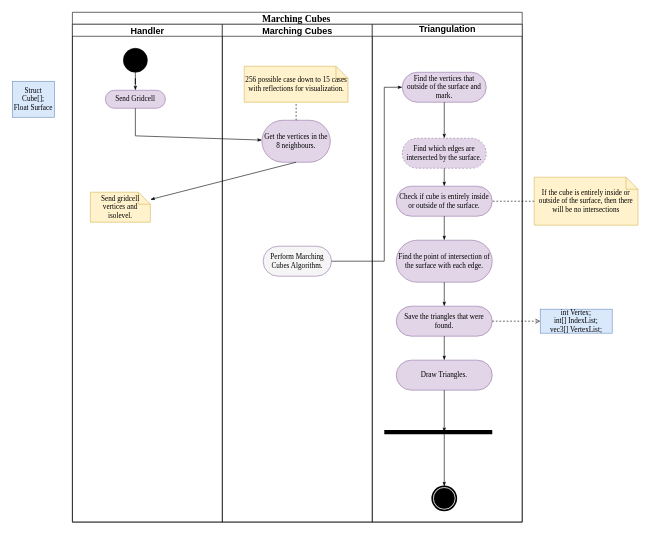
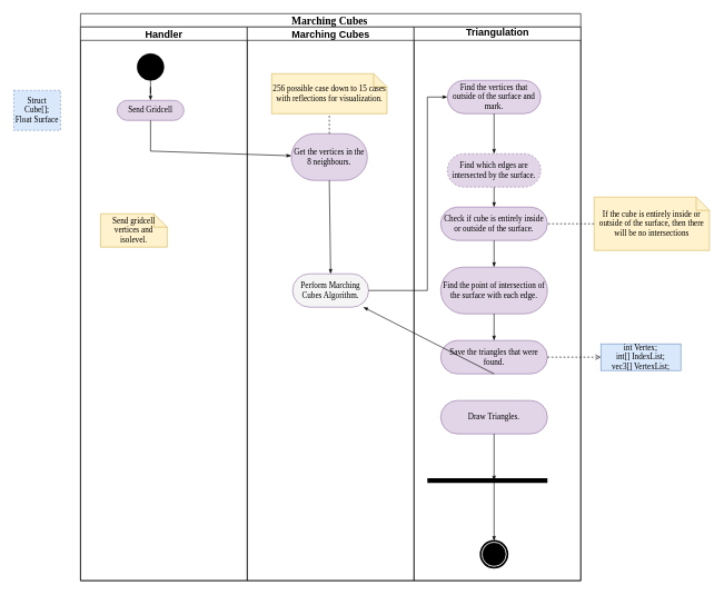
  <mxCell id="0" />
  <mxCell id="1" parent="0" />
  <mxCell id="2" value="&lt;font style=&quot;font-size: 16px&quot;&gt;Marching Cubes&amp;nbsp;&lt;/font&gt;" style="swimlane;html=1;childLayout=stackLayout;startSize=20;rounded=0;shadow=0;comic=0;labelBackgroundColor=none;strokeWidth=1;fontFamily=Verdana;fontSize=12;align=center;" parent="1" vertex="1"><mxGeometry x="120" y="20" width="750" height="850" as="geometry" /></mxCell>
  <mxCell id="3" value="&lt;font style=&quot;font-size: 15px&quot;&gt;Handler&lt;/font&gt;" style="swimlane;html=1;startSize=20;" parent="2" vertex="1"><mxGeometry y="20" width="250" height="830" as="geometry" /></mxCell>
  <mxCell id="4" value="" style="ellipse;whiteSpace=wrap;html=1;rounded=0;shadow=0;comic=0;labelBackgroundColor=none;strokeWidth=1;fillColor=#000000;fontFamily=Verdana;fontSize=12;align=center;" parent="3" vertex="1"><mxGeometry x="85" y="40" width="40" height="40" as="geometry" /></mxCell>
  <mxCell id="5" value="Send Gridcell" style="rounded=1;whiteSpace=wrap;html=1;shadow=0;comic=0;labelBackgroundColor=none;strokeWidth=1;fontFamily=Verdana;fontSize=12;align=center;arcSize=50;fillColor=#e1d5e7;strokeColor=#9673a6;" parent="3" vertex="1"><mxGeometry x="55" y="110" width="100" height="30" as="geometry" /></mxCell>
  <mxCell id="6" style="edgeStyle=orthogonalEdgeStyle;rounded=0;html=1;labelBackgroundColor=none;startArrow=none;startFill=0;startSize=5;endArrow=classicThin;endFill=1;endSize=5;jettySize=auto;orthogonalLoop=1;strokeWidth=1;fontFamily=Verdana;fontSize=12" parent="3" source="4" target="5" edge="1"><mxGeometry relative="1" as="geometry" /></mxCell>
  <mxCell id="7" value="Send gridcell vertices and isolevel." style="shape=note;whiteSpace=wrap;html=1;rounded=0;shadow=0;comic=0;labelBackgroundColor=none;strokeWidth=1;fontFamily=Verdana;fontSize=12;align=center;size=20;fillColor=#fff2cc;strokeColor=#d6b656;" parent="3" vertex="1"><mxGeometry x="30" y="280" width="100" height="50" as="geometry" /></mxCell>
  <mxCell id="8" value="&lt;font style=&quot;font-size: 15px&quot;&gt;Marching Cubes&lt;/font&gt;" style="swimlane;html=1;startSize=20;" parent="2" vertex="1"><mxGeometry x="250" y="20" width="250" height="830" as="geometry" /></mxCell>
  <mxCell id="9" value="Get the vertices in the 8 neighbours." style="rounded=1;whiteSpace=wrap;html=1;shadow=0;comic=0;labelBackgroundColor=none;strokeWidth=1;fontFamily=Verdana;fontSize=12;align=center;arcSize=50;fillColor=#e1d5e7;strokeColor=#9673a6;" parent="8" vertex="1"><mxGeometry x="66" y="160" width="114" height="70" as="geometry" /></mxCell>
- <mxCell id="10" style="edgeStyle=none;rounded=0;html=1;labelBackgroundColor=none;startArrow=none;startFill=0;startSize=5;endArrow=classicThin;endFill=1;endSize=5;jettySize=auto;orthogonalLoop=1;strokeWidth=1;fontFamily=Verdana;fontSize=12;exitX=0.5;exitY=1;exitDx=0;exitDy=0;" parent="8" source="9" target="7" edge="1"><mxGeometry relative="1" as="geometry"><mxPoint x="-100" y="198.241" as="sourcePoint" /><mxPoint x="124" y="350" as="targetPoint" /></mxGeometry></mxCell>
+ <mxCell id="10" style="edgeStyle=none;rounded=0;html=1;labelBackgroundColor=none;startArrow=none;startFill=0;startSize=5;endArrow=classicThin;endFill=1;endSize=5;jettySize=auto;orthogonalLoop=1;strokeWidth=1;fontFamily=Verdana;fontSize=12;exitX=0.5;exitY=1;exitDx=0;exitDy=0;entryX=0.5;entryY=0;entryDx=0;entryDy=0;" parent="8" source="9" target="13" edge="1"><mxGeometry relative="1" as="geometry"><mxPoint x="-100" y="198.241" as="sourcePoint" /><mxPoint x="124" y="350" as="targetPoint" /></mxGeometry></mxCell>
  <mxCell id="11" value="" style="endArrow=none;dashed=1;html=1;entryX=0.5;entryY=1;entryDx=0;entryDy=0;entryPerimeter=0;exitX=0.5;exitY=0;exitDx=0;exitDy=0;" parent="8" source="9" target="12" edge="1"><mxGeometry width="50" height="50" relative="1" as="geometry"><mxPoint x="173" y="190" as="sourcePoint" /><mxPoint x="223" y="140" as="targetPoint" /></mxGeometry></mxCell>
  <mxCell id="12" value="256 possible case down to 15 cases with reflections for visualization." style="shape=note;whiteSpace=wrap;html=1;rounded=0;shadow=0;comic=0;labelBackgroundColor=none;strokeWidth=1;fontFamily=Verdana;fontSize=12;align=center;size=20;fillColor=#fff2cc;strokeColor=#d6b656;" parent="8" vertex="1"><mxGeometry x="36.5" y="70" width="173" height="60" as="geometry" /></mxCell>
  <mxCell id="13" value="Perform Marching Cubes Algorithm." style="rounded=1;whiteSpace=wrap;html=1;shadow=0;comic=0;labelBackgroundColor=none;strokeWidth=1;fontFamily=Verdana;fontSize=12;align=center;arcSize=50;fillColor=#f5f5f5;strokeColor=#9673a6;" parent="8" vertex="1"><mxGeometry x="68" y="370" width="114" height="50" as="geometry" /></mxCell>
  <mxCell id="14" value="&lt;pre style=&quot;line-height: 15.6px ; font-family: &amp;#34;courier&amp;#34; , monospace ; font-weight: 400&quot;&gt;&lt;span style=&quot;font-family: &amp;#34;helvetica&amp;#34; ; font-weight: 700 ; white-space: nowrap ; background-color: rgb(255 , 255 , 255)&quot;&gt;&lt;font style=&quot;font-size: 15px&quot;&gt;Triangulation&lt;/font&gt;&lt;/span&gt;&lt;font size=&quot;2&quot; style=&quot;background-color: rgb(255 , 255 , 255)&quot;&gt;&lt;br&gt;&lt;/font&gt;&lt;/pre&gt;" style="swimlane;html=1;startSize=20;" parent="2" vertex="1"><mxGeometry x="500" y="20" width="250" height="830" as="geometry" /></mxCell>
  <mxCell id="15" value="Find the vertices that outside of the surface and mark." style="rounded=1;whiteSpace=wrap;html=1;shadow=0;comic=0;labelBackgroundColor=none;strokeWidth=1;fontFamily=Verdana;fontSize=12;align=center;arcSize=50;fillColor=#e1d5e7;strokeColor=#9673a6;" parent="14" vertex="1"><mxGeometry x="50" y="80" width="140" height="50" as="geometry" /></mxCell>
  <mxCell id="16" value="Find which edges are intersected by the surface." style="rounded=1;whiteSpace=wrap;html=1;shadow=0;comic=0;labelBackgroundColor=none;strokeWidth=1;fontFamily=Verdana;fontSize=12;align=center;arcSize=50;fillColor=#e1d5e7;strokeColor=#9673a6;dashed=1;" parent="14" vertex="1"><mxGeometry x="50" y="190" width="140" height="50" as="geometry" /></mxCell>
  <mxCell id="17" style="edgeStyle=none;rounded=0;html=1;labelBackgroundColor=none;startArrow=none;startFill=0;startSize=5;endArrow=classicThin;endFill=1;endSize=5;jettySize=auto;orthogonalLoop=1;strokeWidth=1;fontFamily=Verdana;fontSize=12;exitX=0.5;exitY=1;exitDx=0;exitDy=0;entryX=0.5;entryY=0;entryDx=0;entryDy=0;" parent="14" source="15" target="16" edge="1"><mxGeometry relative="1" as="geometry"><mxPoint x="-375" y="110" as="sourcePoint" /><mxPoint x="-375" y="140" as="targetPoint" /></mxGeometry></mxCell>
  <mxCell id="18" value="Check if cube is entirely inside or outside of the surface." style="rounded=1;whiteSpace=wrap;html=1;shadow=0;comic=0;labelBackgroundColor=none;strokeWidth=1;fontFamily=Verdana;fontSize=12;align=center;arcSize=50;fillColor=#e1d5e7;strokeColor=#9673a6;" parent="14" vertex="1"><mxGeometry x="40" y="270" width="160" height="50" as="geometry" /></mxCell>
  <mxCell id="19" value="Find the point of intersection of the surface with each edge." style="rounded=1;whiteSpace=wrap;html=1;shadow=0;comic=0;labelBackgroundColor=none;strokeWidth=1;fontFamily=Verdana;fontSize=12;align=center;arcSize=50;fillColor=#e1d5e7;strokeColor=#9673a6;" parent="14" vertex="1"><mxGeometry x="40" y="360" width="160" height="70" as="geometry" /></mxCell>
  <mxCell id="20" style="edgeStyle=none;rounded=0;html=1;labelBackgroundColor=none;startArrow=none;startFill=0;startSize=5;endArrow=classicThin;endFill=1;endSize=5;jettySize=auto;orthogonalLoop=1;strokeWidth=1;fontFamily=Verdana;fontSize=12;entryX=0.5;entryY=0;entryDx=0;entryDy=0;exitX=0.5;exitY=1;exitDx=0;exitDy=0;" parent="14" source="16" target="18" edge="1"><mxGeometry relative="1" as="geometry"><mxPoint x="-116.5" y="300" as="sourcePoint" /><mxPoint x="-116.5" y="330" as="targetPoint" /></mxGeometry></mxCell>
  <mxCell id="21" style="edgeStyle=none;rounded=0;html=1;labelBackgroundColor=none;startArrow=none;startFill=0;startSize=5;endArrow=classicThin;endFill=1;endSize=5;jettySize=auto;orthogonalLoop=1;strokeWidth=1;fontFamily=Verdana;fontSize=12;entryX=0.5;entryY=0;entryDx=0;entryDy=0;exitX=0.5;exitY=1;exitDx=0;exitDy=0;" parent="14" source="18" target="19" edge="1"><mxGeometry relative="1" as="geometry"><mxPoint x="-116.5" y="300" as="sourcePoint" /><mxPoint x="-116.5" y="330" as="targetPoint" /></mxGeometry></mxCell>
  <mxCell id="22" value="Save the triangles that were found." style="rounded=1;whiteSpace=wrap;html=1;shadow=0;comic=0;labelBackgroundColor=none;strokeWidth=1;fontFamily=Verdana;fontSize=12;align=center;arcSize=50;fillColor=#e1d5e7;strokeColor=#9673a6;" parent="14" vertex="1"><mxGeometry x="40" y="470" width="160" height="50" as="geometry" /></mxCell>
  <mxCell id="23" style="edgeStyle=none;rounded=0;html=1;labelBackgroundColor=none;startArrow=none;startFill=0;startSize=5;endArrow=classicThin;endFill=1;endSize=5;jettySize=auto;orthogonalLoop=1;strokeWidth=1;fontFamily=Verdana;fontSize=12;entryX=0.5;entryY=0;entryDx=0;entryDy=0;exitX=0.5;exitY=1;exitDx=0;exitDy=0;" parent="14" source="19" target="22" edge="1"><mxGeometry relative="1" as="geometry"><mxPoint x="130" y="330" as="sourcePoint" /><mxPoint x="130" y="370" as="targetPoint" /></mxGeometry></mxCell>
  <mxCell id="24" value="Draw Triangles." style="rounded=1;whiteSpace=wrap;html=1;shadow=0;comic=0;labelBackgroundColor=none;strokeWidth=1;fontFamily=Verdana;fontSize=12;align=center;arcSize=50;fillColor=#e1d5e7;strokeColor=#9673a6;" parent="14" vertex="1"><mxGeometry x="40" y="560" width="160" height="50" as="geometry" /></mxCell>
- <mxCell id="25" style="edgeStyle=none;rounded=0;html=1;labelBackgroundColor=none;startArrow=none;startFill=0;startSize=5;endArrow=classicThin;endFill=1;endSize=5;jettySize=auto;orthogonalLoop=1;strokeWidth=1;fontFamily=Verdana;fontSize=12;entryX=0.5;entryY=0;entryDx=0;entryDy=0;exitX=0.5;exitY=1;exitDx=0;exitDy=0;" parent="14" source="22" target="24" edge="1"><mxGeometry relative="1" as="geometry"><mxPoint x="-122.5" y="440" as="sourcePoint" /><mxPoint x="-122.5" y="496.97" as="targetPoint" /></mxGeometry></mxCell>
+ <mxCell id="25" style="edgeStyle=none;rounded=0;html=1;labelBackgroundColor=none;startArrow=none;startFill=0;startSize=5;endArrow=classicThin;endFill=1;endSize=5;jettySize=auto;orthogonalLoop=1;strokeWidth=1;fontFamily=Verdana;fontSize=12;exitX=0.5;exitY=1;exitDx=0;exitDy=0;" parent="14" source="22" target="13" edge="1"><mxGeometry relative="1" as="geometry"><mxPoint x="-122.5" y="440" as="sourcePoint" /><mxPoint x="-122.5" y="496.97" as="targetPoint" /></mxGeometry></mxCell>
  <mxCell id="26" value="" style="shape=mxgraph.bpmn.shape;html=1;verticalLabelPosition=bottom;labelBackgroundColor=#ffffff;verticalAlign=top;perimeter=ellipsePerimeter;outline=end;symbol=terminate;rounded=0;shadow=0;comic=0;strokeWidth=1;fontFamily=Verdana;fontSize=12;align=center;" parent="14" vertex="1"><mxGeometry x="100" y="770.42" width="40" height="40" as="geometry" /></mxCell>
  <mxCell id="27" style="edgeStyle=none;rounded=0;html=1;labelBackgroundColor=none;startArrow=none;startFill=0;startSize=5;endArrow=classicThin;endFill=1;endSize=5;jettySize=auto;orthogonalLoop=1;strokeWidth=1;fontFamily=Verdana;fontSize=12;entryX=0.5;entryY=0;entryDx=0;entryDy=0;" parent="14" target="26" edge="1"><mxGeometry relative="1" as="geometry"><mxPoint x="120" y="680" as="sourcePoint" /><mxPoint x="123" y="730.42" as="targetPoint" /></mxGeometry></mxCell>
  <mxCell id="28" value="" style="line;strokeWidth=7;fillColor=none;align=left;verticalAlign=middle;spacingTop=-1;spacingLeft=3;spacingRight=3;rotatable=0;labelPosition=right;points=[];portConstraint=eastwest;" parent="14" vertex="1"><mxGeometry x="20" y="670" width="180" height="20" as="geometry" /></mxCell>
  <mxCell id="29" style="edgeStyle=none;rounded=0;html=1;labelBackgroundColor=none;startArrow=none;startFill=0;startSize=5;endArrow=classicThin;endFill=1;endSize=5;jettySize=auto;orthogonalLoop=1;strokeWidth=1;fontFamily=Verdana;fontSize=12;exitX=0.5;exitY=1;exitDx=0;exitDy=0;" parent="14" source="24" edge="1"><mxGeometry relative="1" as="geometry"><mxPoint x="130" y="530" as="sourcePoint" /><mxPoint x="120" y="680" as="targetPoint" /></mxGeometry></mxCell>
  <mxCell id="30" style="edgeStyle=none;rounded=0;html=1;labelBackgroundColor=none;startArrow=none;startFill=0;startSize=5;endArrow=classicThin;endFill=1;endSize=5;jettySize=auto;orthogonalLoop=1;strokeWidth=1;fontFamily=Verdana;fontSize=12;exitX=0.5;exitY=1;exitDx=0;exitDy=0;" parent="2" source="5" target="9" edge="1"><mxGeometry relative="1" as="geometry"><Array as="points"><mxPoint x="105" y="206" /></Array><mxPoint x="105" y="220.0" as="sourcePoint" /></mxGeometry></mxCell>
  <mxCell id="31" style="edgeStyle=none;rounded=0;html=1;labelBackgroundColor=none;startArrow=none;startFill=0;startSize=5;endArrow=classicThin;endFill=1;endSize=5;jettySize=auto;orthogonalLoop=1;strokeWidth=1;fontFamily=Verdana;fontSize=12;exitX=1;exitY=0.5;exitDx=0;exitDy=0;entryX=0;entryY=0.5;entryDx=0;entryDy=0;" parent="2" source="13" target="15" edge="1"><mxGeometry relative="1" as="geometry"><mxPoint x="383" y="330" as="sourcePoint" /><mxPoint x="385" y="400" as="targetPoint" /><Array as="points"><mxPoint x="520" y="415" /><mxPoint x="520" y="125" /></Array></mxGeometry></mxCell>
  <mxCell id="32" value="If the cube is entirely inside or outside of the surface, then there will be no intersections" style="shape=note;whiteSpace=wrap;html=1;rounded=0;shadow=0;comic=0;labelBackgroundColor=none;strokeWidth=1;fontFamily=Verdana;fontSize=12;align=center;size=20;fillColor=#fff2cc;strokeColor=#d6b656;" parent="1" vertex="1"><mxGeometry x="890" y="295" width="173" height="80" as="geometry" /></mxCell>
  <mxCell id="33" value="" style="endArrow=none;dashed=1;html=1;strokeWidth=1;fontSize=12;entryX=1;entryY=0.5;entryDx=0;entryDy=0;exitX=0;exitY=0.5;exitDx=0;exitDy=0;exitPerimeter=0;" parent="1" source="32" target="18" edge="1"><mxGeometry width="50" height="50" relative="1" as="geometry"><mxPoint x="200" y="310" as="sourcePoint" /><mxPoint x="185" y="175" as="targetPoint" /></mxGeometry></mxCell>
  <mxCell id="34" value="int Vertex;&lt;br&gt;int[] IndexList;&lt;br&gt;vec3[] VertexList;" style="rounded=0;whiteSpace=wrap;html=1;shadow=0;comic=0;labelBackgroundColor=none;strokeWidth=1;fontFamily=Verdana;fontSize=12;align=center;arcSize=50;fillColor=#dae8fc;strokeColor=#6c8ebf;" parent="1" vertex="1"><mxGeometry x="900" y="515" width="120" height="40" as="geometry" /></mxCell>
  <mxCell id="35" value="" style="endArrow=open;dashed=1;html=1;strokeWidth=1;fontSize=12;entryX=0;entryY=0.5;entryDx=0;entryDy=0;exitX=1;exitY=0.5;exitDx=0;exitDy=0;fontStyle=1;" parent="1" source="22" target="34" edge="1"><mxGeometry width="50" height="50" relative="1" as="geometry"><mxPoint x="200" y="310" as="sourcePoint" /><mxPoint x="185" y="175" as="targetPoint" /></mxGeometry></mxCell>
- <mxCell id="36" value="Struct Cube[];&lt;br&gt;Float Surface" style="rounded=0;whiteSpace=wrap;html=1;shadow=0;comic=0;labelBackgroundColor=none;strokeWidth=1;fontFamily=Verdana;fontSize=12;align=center;arcSize=50;fillColor=#dae8fc;strokeColor=#6c8ebf;" vertex="1" parent="1"><mxGeometry x="20" y="135" width="70" height="60" as="geometry" /></mxCell>
+ <mxCell id="36" value="Struct Cube[];&lt;br&gt;Float Surface" style="rounded=0;whiteSpace=wrap;html=1;shadow=0;comic=0;labelBackgroundColor=none;strokeWidth=1;fontFamily=Verdana;fontSize=12;align=center;arcSize=50;fillColor=#dae8fc;strokeColor=#6c8ebf;dashed=1;" vertex="1" parent="1"><mxGeometry x="20" y="135" width="70" height="60" as="geometry" /></mxCell>
